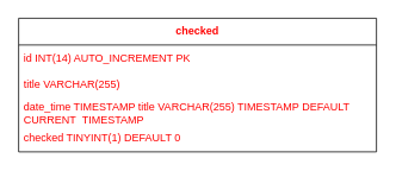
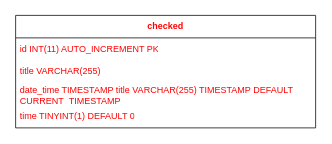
  <mxCell id="0" />
  <mxCell id="1" parent="0" />
  <mxCell id="2" value="&lt;font color=&quot;#ff0000&quot;&gt;&lt;b&gt;checked&lt;/b&gt;&lt;/font&gt;" style="swimlane;fontStyle=0;childLayout=stackLayout;horizontal=1;startSize=30;horizontalStack=0;resizeParent=1;resizeParentMax=0;resizeLast=0;collapsible=1;marginBottom=0;whiteSpace=wrap;html=1;" vertex="1" parent="1"><mxGeometry x="20" y="20" width="400" height="150" as="geometry" /></mxCell>
- <mxCell id="3" value="&lt;font color=&quot;#ff0000&quot;&gt;id INT(14) AUTO_INCREMENT PK&lt;/font&gt;" style="text;strokeColor=none;fillColor=none;align=left;verticalAlign=middle;spacingLeft=4;spacingRight=4;overflow=hidden;points=[[0,0.5],[1,0.5]];portConstraint=eastwest;rotatable=0;whiteSpace=wrap;html=1;" vertex="1" parent="2"><mxGeometry y="30" width="400" height="30" as="geometry" /></mxCell>
+ <mxCell id="3" value="&lt;font color=&quot;#ff0000&quot;&gt;id INT(11) AUTO_INCREMENT PK&lt;/font&gt;" style="text;strokeColor=none;fillColor=none;align=left;verticalAlign=middle;spacingLeft=4;spacingRight=4;overflow=hidden;points=[[0,0.5],[1,0.5]];portConstraint=eastwest;rotatable=0;whiteSpace=wrap;html=1;" vertex="1" parent="2"><mxGeometry y="30" width="400" height="30" as="geometry" /></mxCell>
  <mxCell id="4" value="&lt;font color=&quot;#ff0000&quot;&gt;title VARCHAR(255)&lt;/font&gt;" style="text;strokeColor=none;fillColor=none;align=left;verticalAlign=middle;spacingLeft=4;spacingRight=4;overflow=hidden;points=[[0,0.5],[1,0.5]];portConstraint=eastwest;rotatable=0;whiteSpace=wrap;html=1;" vertex="1" parent="2"><mxGeometry y="60" width="400" height="30" as="geometry" /></mxCell>
  <mxCell id="5" value="&lt;font color=&quot;#ff0000&quot;&gt;date_time TIMESTAMP title VARCHAR(255) TIMESTAMP DEFAULT CURRENT_TIMESTAMP&lt;/font&gt;" style="text;strokeColor=none;fillColor=none;align=left;verticalAlign=middle;spacingLeft=4;spacingRight=4;overflow=hidden;points=[[0,0.5],[1,0.5]];portConstraint=eastwest;rotatable=0;whiteSpace=wrap;html=1;" vertex="1" parent="2"><mxGeometry y="90" width="400" height="30" as="geometry" /></mxCell>
- <mxCell id="6" value="&lt;font color=&quot;#ff0000&quot;&gt;checked TINYINT(1) DEFAULT 0&lt;/font&gt;" style="text;strokeColor=none;fillColor=none;align=left;verticalAlign=middle;spacingLeft=4;spacingRight=4;overflow=hidden;points=[[0,0.5],[1,0.5]];portConstraint=eastwest;rotatable=0;whiteSpace=wrap;html=1;" vertex="1" parent="2"><mxGeometry y="120" width="400" height="30" as="geometry" /></mxCell>
+ <mxCell id="6" value="&lt;font color=&quot;#ff0000&quot;&gt;time TINYINT(1) DEFAULT 0&lt;/font&gt;" style="text;strokeColor=none;fillColor=none;align=left;verticalAlign=middle;spacingLeft=4;spacingRight=4;overflow=hidden;points=[[0,0.5],[1,0.5]];portConstraint=eastwest;rotatable=0;whiteSpace=wrap;html=1;" vertex="1" parent="2"><mxGeometry y="120" width="400" height="30" as="geometry" /></mxCell>
